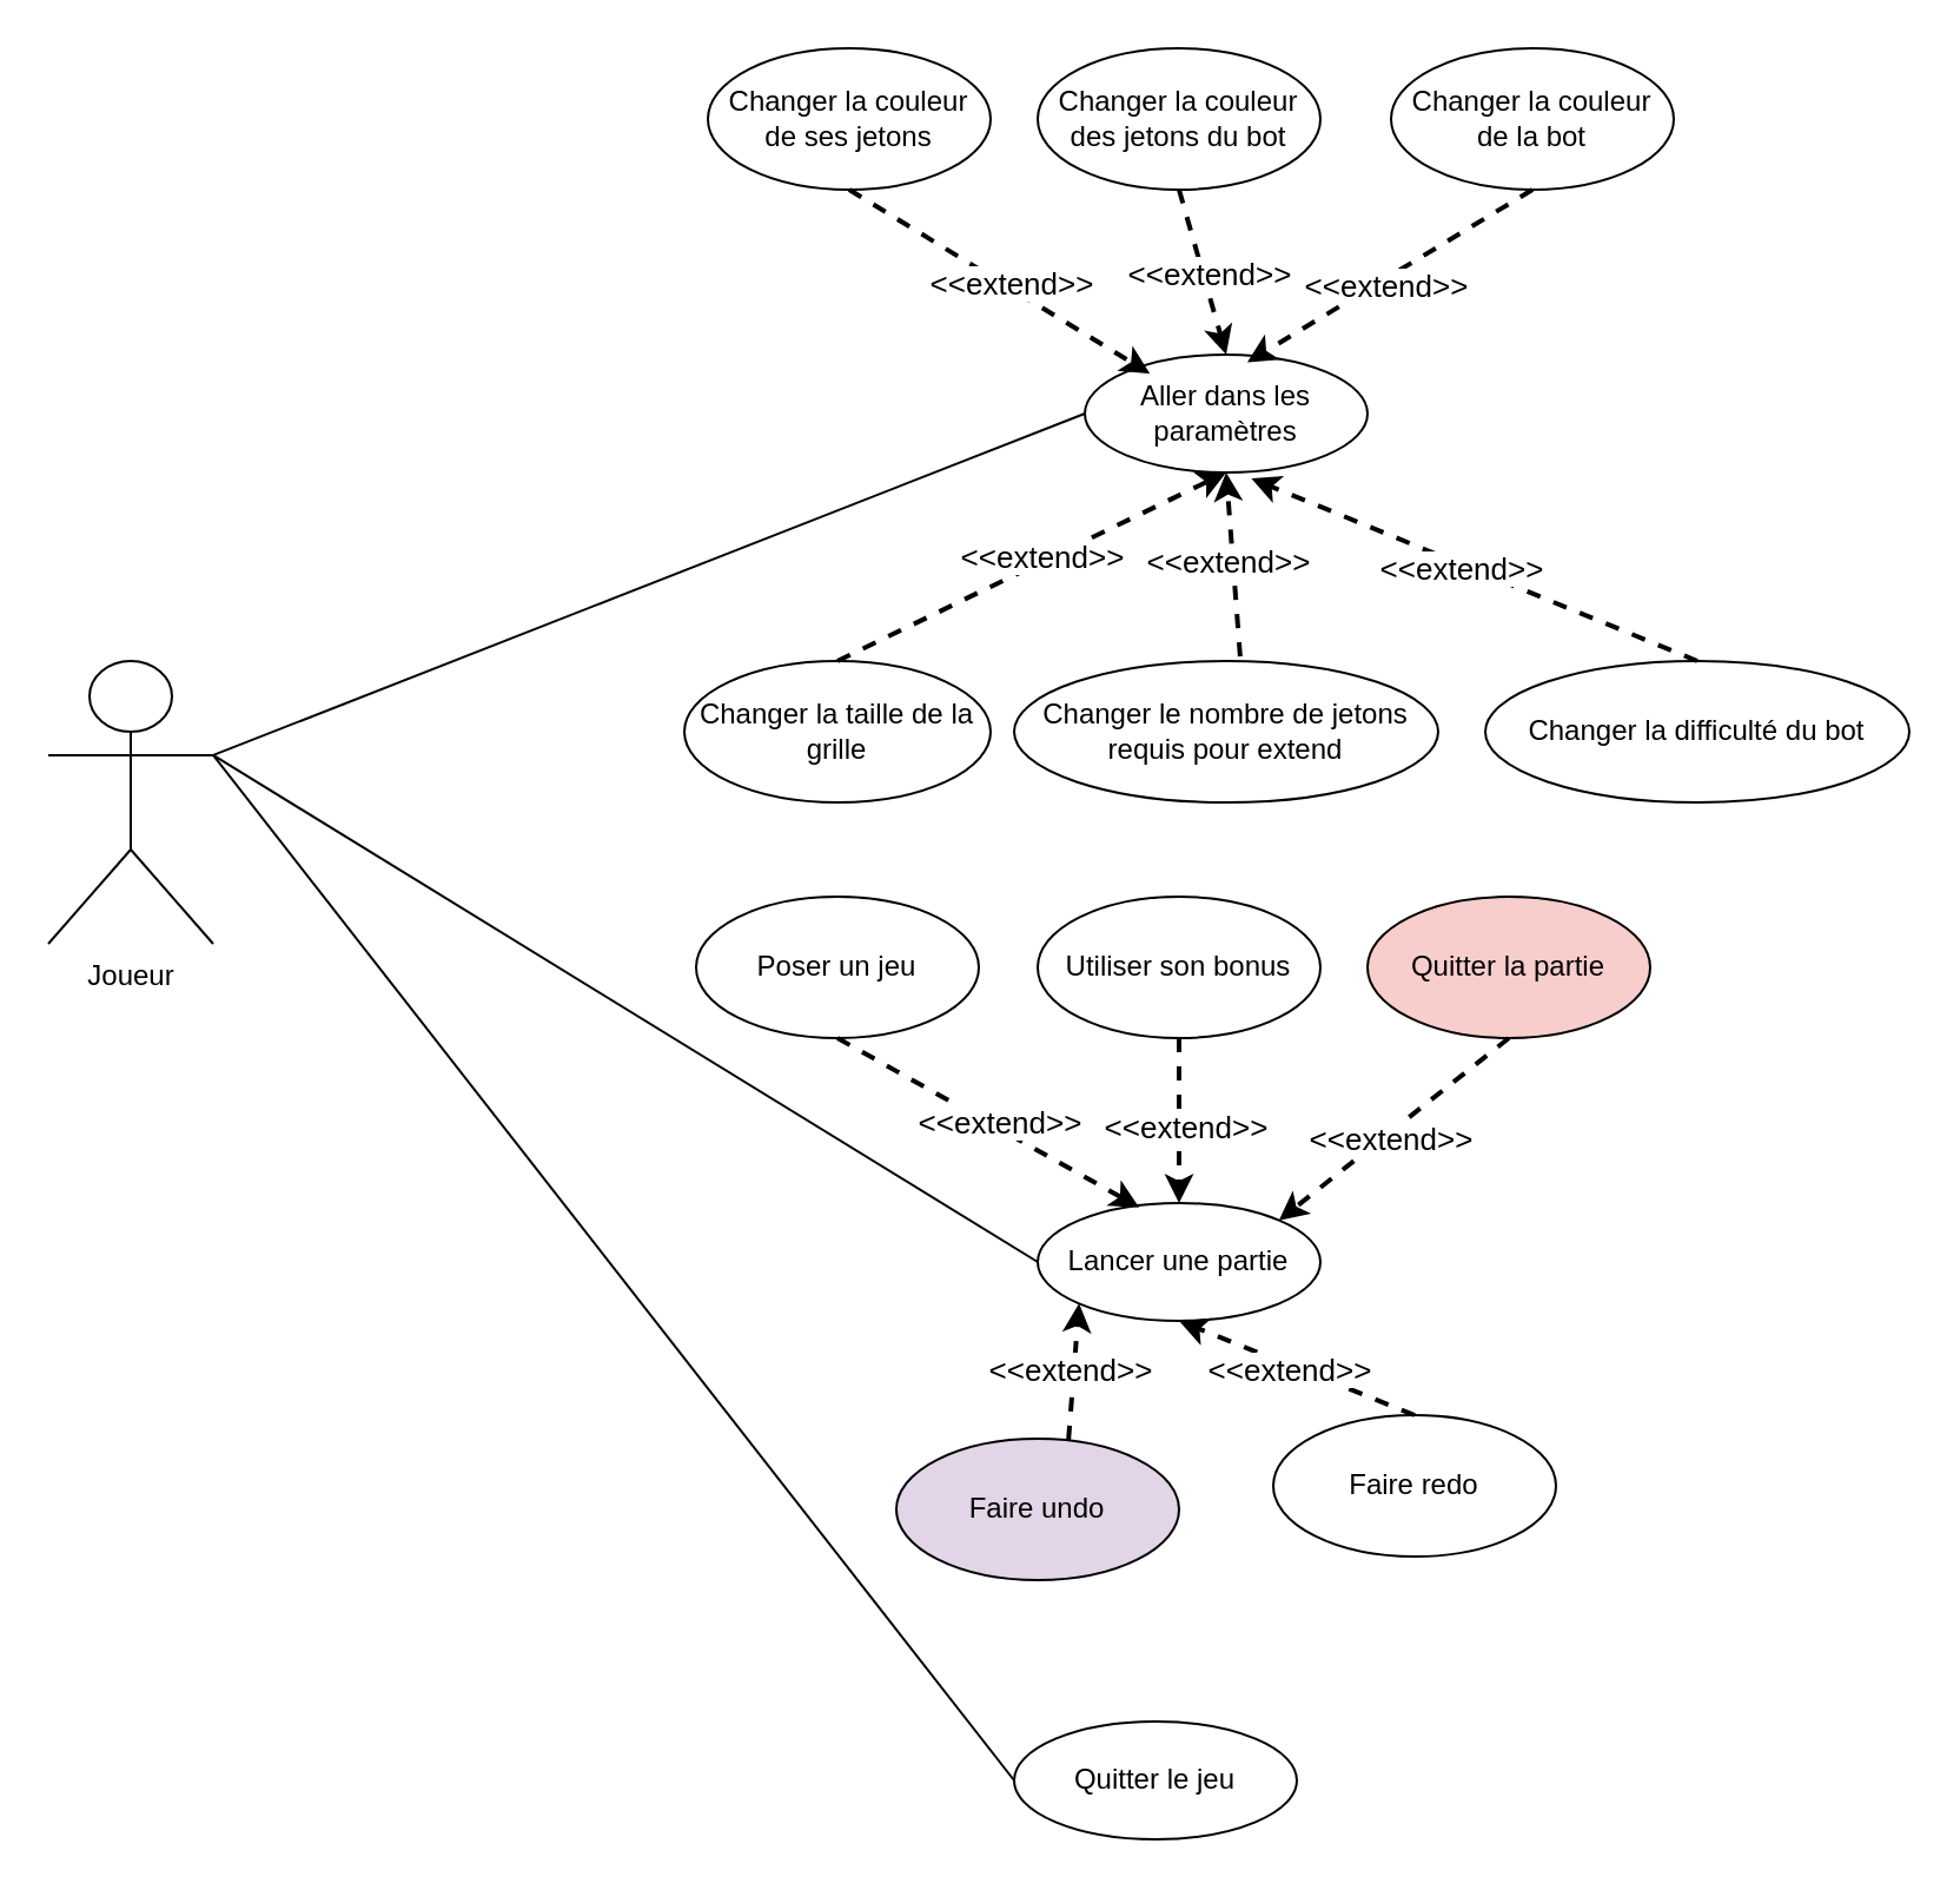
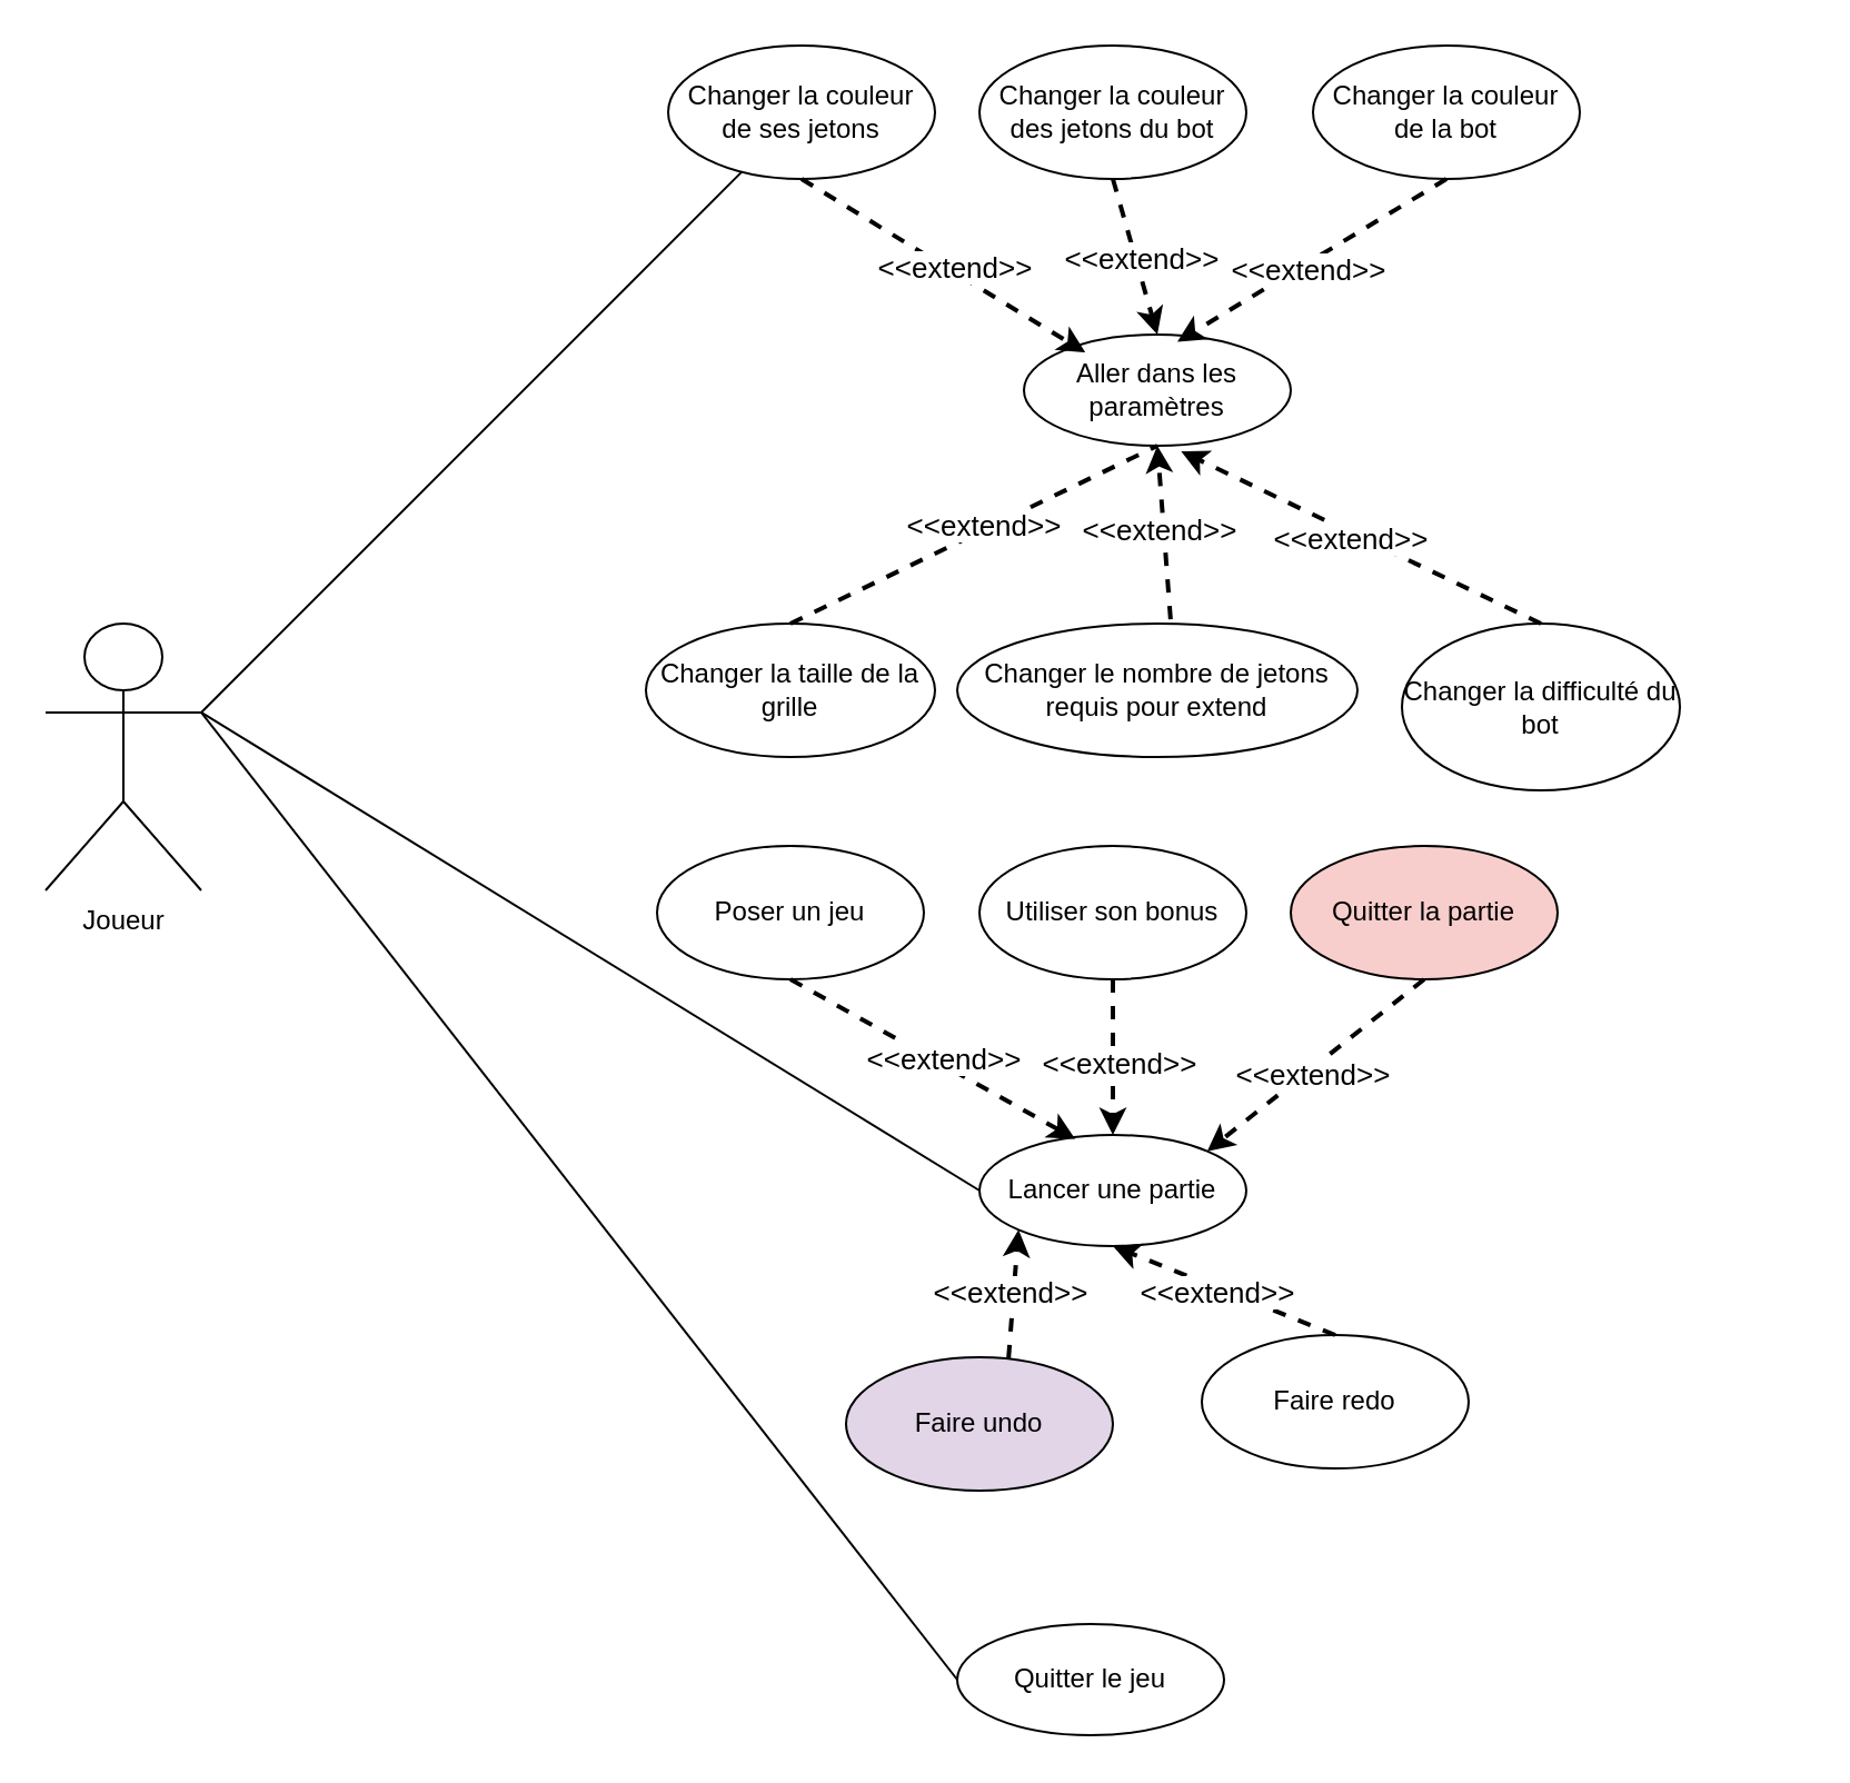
  <mxCell id="0" />
  <mxCell id="1" parent="0" />
  <mxCell id="2" style="rounded=0;orthogonalLoop=1;jettySize=auto;html=1;exitX=1;exitY=0.333;exitDx=0;exitDy=0;exitPerimeter=0;entryX=0;entryY=0.5;entryDx=0;entryDy=0;endArrow=none;endFill=0;" edge="1" parent="1" source="4" target="6"><mxGeometry relative="1" as="geometry" /></mxCell>
  <mxCell id="3" style="rounded=0;orthogonalLoop=1;jettySize=auto;html=1;exitX=1;exitY=0.333;exitDx=0;exitDy=0;exitPerimeter=0;entryX=0;entryY=0.5;entryDx=0;entryDy=0;endArrow=none;endFill=0;" edge="1" parent="1" source="4" target="41"><mxGeometry relative="1" as="geometry" /></mxCell>
  <mxCell id="4" value="Joueur" style="shape=umlActor;verticalLabelPosition=bottom;verticalAlign=top;html=1;outlineConnect=0;" vertex="1" parent="1"><mxGeometry x="20" y="280" width="70" height="120" as="geometry" /></mxCell>
  <mxCell id="5" value="&lt;div&gt;Aller dans les paramètres&lt;/div&gt;" style="ellipse;whiteSpace=wrap;html=1;" vertex="1" parent="1"><mxGeometry x="460" y="150" width="120" height="50" as="geometry" /></mxCell>
  <mxCell id="6" value="Lancer une partie" style="ellipse;whiteSpace=wrap;html=1;" vertex="1" parent="1"><mxGeometry x="440" y="510" width="120" height="50" as="geometry" /></mxCell>
  <mxCell id="7" value="Changer la taille de la grille" style="ellipse;whiteSpace=wrap;html=1;" vertex="1" parent="1"><mxGeometry x="290" y="280" width="130" height="60" as="geometry" /></mxCell>
  <mxCell id="8" value="Changer le nombre de jetons requis pour extend" style="ellipse;whiteSpace=wrap;html=1;" vertex="1" parent="1"><mxGeometry x="430" y="280" width="180" height="60" as="geometry" /></mxCell>
- <mxCell id="9" value="Changer la difficulté du bot" style="ellipse;whiteSpace=wrap;html=1;" vertex="1" parent="1"><mxGeometry x="630" y="280" width="180" height="60" as="geometry" /></mxCell>
- <mxCell id="10" value="" style="endArrow=classic;html=1;rounded=0;exitX=0.5;exitY=0;exitDx=0;exitDy=0;entryX=0.5;entryY=1;entryDx=0;entryDy=0;dashed=1;strokeWidth=2;" edge="1" parent="1" source="7" target="5"><mxGeometry width="50" height="50" relative="1" as="geometry"><mxPoint x="470" y="250" as="sourcePoint" /><mxPoint x="780" y="460" as="targetPoint" /></mxGeometry></mxCell>
+ <mxCell id="9" value="Changer la difficulté du bot" style="ellipse;whiteSpace=wrap;html=1;" vertex="1" parent="1"><mxGeometry x="630" y="280" width="125" height="75" as="geometry" /></mxCell>
+ <mxCell id="10" value="" style="endArrow=none;html=1;rounded=0;exitX=0.5;exitY=0;exitDx=0;exitDy=0;entryX=0.5;entryY=1;entryDx=0;entryDy=0;dashed=1;strokeWidth=2;" edge="1" parent="1" source="7" target="5"><mxGeometry width="50" height="50" relative="1" as="geometry"><mxPoint x="470" y="250" as="sourcePoint" /><mxPoint x="780" y="460" as="targetPoint" /></mxGeometry></mxCell>
  <mxCell id="11" value="&lt;font style=&quot;font-size: 13px;&quot;&gt;&amp;lt;&amp;lt;extend&amp;gt;&amp;gt;&lt;/font&gt;" style="edgeLabel;html=1;align=center;verticalAlign=middle;resizable=0;points=[];" vertex="1" connectable="0" parent="10"><mxGeometry x="0.053" y="2" relative="1" as="geometry"><mxPoint as="offset" /></mxGeometry></mxCell>
  <mxCell id="12" value="" style="endArrow=classic;html=1;rounded=0;exitX=0.533;exitY=-0.033;exitDx=0;exitDy=0;entryX=0.5;entryY=1;entryDx=0;entryDy=0;dashed=1;strokeWidth=2;exitPerimeter=0;" edge="1" parent="1" source="8" target="5"><mxGeometry width="50" height="50" relative="1" as="geometry"><mxPoint x="365" y="290" as="sourcePoint" /><mxPoint x="530" y="200" as="targetPoint" /></mxGeometry></mxCell>
  <mxCell id="13" value="&lt;font style=&quot;font-size: 13px;&quot;&gt;&amp;lt;&amp;lt;extend&amp;gt;&amp;gt;&lt;/font&gt;" style="edgeLabel;html=1;align=center;verticalAlign=middle;resizable=0;points=[];" vertex="1" connectable="0" parent="12"><mxGeometry x="0.053" y="2" relative="1" as="geometry"><mxPoint as="offset" /></mxGeometry></mxCell>
  <mxCell id="14" value="" style="endArrow=classic;html=1;rounded=0;exitX=0.5;exitY=0;exitDx=0;exitDy=0;entryX=0.589;entryY=1.05;entryDx=0;entryDy=0;dashed=1;strokeWidth=2;entryPerimeter=0;" edge="1" parent="1" source="9" target="5"><mxGeometry width="50" height="50" relative="1" as="geometry"><mxPoint x="375" y="300" as="sourcePoint" /><mxPoint x="540" y="210" as="targetPoint" /></mxGeometry></mxCell>
  <mxCell id="15" value="&lt;font style=&quot;font-size: 13px;&quot;&gt;&amp;lt;&amp;lt;extend&amp;gt;&amp;gt;&lt;/font&gt;" style="edgeLabel;html=1;align=center;verticalAlign=middle;resizable=0;points=[];" vertex="1" connectable="0" parent="14"><mxGeometry x="0.053" y="2" relative="1" as="geometry"><mxPoint as="offset" /></mxGeometry></mxCell>
  <mxCell id="16" value="Changer la couleur de ses jetons" style="ellipse;whiteSpace=wrap;html=1;" vertex="1" parent="1"><mxGeometry x="300" y="20" width="120" height="60" as="geometry" /></mxCell>
  <mxCell id="17" value="Changer la couleur des jetons du bot" style="ellipse;whiteSpace=wrap;html=1;" vertex="1" parent="1"><mxGeometry x="440" y="20" width="120" height="60" as="geometry" /></mxCell>
  <mxCell id="18" value="Changer la couleur de la bot" style="ellipse;whiteSpace=wrap;html=1;" vertex="1" parent="1"><mxGeometry x="590" y="20" width="120" height="60" as="geometry" /></mxCell>
  <mxCell id="19" value="" style="endArrow=classic;html=1;rounded=0;exitX=0.5;exitY=1;exitDx=0;exitDy=0;entryX=0.23;entryY=0.161;entryDx=0;entryDy=0;dashed=1;strokeWidth=2;entryPerimeter=0;" edge="1" parent="1" source="16" target="5"><mxGeometry width="50" height="50" relative="1" as="geometry"><mxPoint x="365" y="290" as="sourcePoint" /><mxPoint x="520" y="210" as="targetPoint" /></mxGeometry></mxCell>
  <mxCell id="20" value="&lt;font style=&quot;font-size: 13px;&quot;&gt;&amp;lt;&amp;lt;extend&amp;gt;&amp;gt;&lt;/font&gt;" style="edgeLabel;html=1;align=center;verticalAlign=middle;resizable=0;points=[];" vertex="1" connectable="0" parent="19"><mxGeometry x="0.053" y="2" relative="1" as="geometry"><mxPoint as="offset" /></mxGeometry></mxCell>
  <mxCell id="21" value="" style="endArrow=classic;html=1;rounded=0;exitX=0.5;exitY=1;exitDx=0;exitDy=0;dashed=1;strokeWidth=2;entryX=0.5;entryY=0;entryDx=0;entryDy=0;" edge="1" parent="1" source="17" target="5"><mxGeometry width="50" height="50" relative="1" as="geometry"><mxPoint x="375" y="300" as="sourcePoint" /><mxPoint x="520" y="160" as="targetPoint" /></mxGeometry></mxCell>
  <mxCell id="22" value="&lt;font style=&quot;font-size: 13px;&quot;&gt;&amp;lt;&amp;lt;extend&amp;gt;&amp;gt;&lt;/font&gt;" style="edgeLabel;html=1;align=center;verticalAlign=middle;resizable=0;points=[];" vertex="1" connectable="0" parent="21"><mxGeometry x="0.053" y="2" relative="1" as="geometry"><mxPoint as="offset" /></mxGeometry></mxCell>
  <mxCell id="23" value="" style="endArrow=classic;html=1;rounded=0;exitX=0.5;exitY=1;exitDx=0;exitDy=0;dashed=1;strokeWidth=2;entryX=0.575;entryY=0.064;entryDx=0;entryDy=0;entryPerimeter=0;" edge="1" parent="1" source="18" target="5"><mxGeometry width="50" height="50" relative="1" as="geometry"><mxPoint x="510" y="90" as="sourcePoint" /><mxPoint x="530" y="170" as="targetPoint" /></mxGeometry></mxCell>
  <mxCell id="24" value="&lt;font style=&quot;font-size: 13px;&quot;&gt;&amp;lt;&amp;lt;extend&amp;gt;&amp;gt;&lt;/font&gt;" style="edgeLabel;html=1;align=center;verticalAlign=middle;resizable=0;points=[];" vertex="1" connectable="0" parent="23"><mxGeometry x="0.053" y="2" relative="1" as="geometry"><mxPoint as="offset" /></mxGeometry></mxCell>
- <mxCell id="25" value="" style="endArrow=none;html=1;rounded=0;exitX=1;exitY=0.333;exitDx=0;exitDy=0;exitPerimeter=0;entryX=0;entryY=0.5;entryDx=0;entryDy=0;" edge="1" parent="1" source="4" target="5"><mxGeometry width="50" height="50" relative="1" as="geometry"><mxPoint x="660" y="400" as="sourcePoint" /><mxPoint x="710" y="350" as="targetPoint" /></mxGeometry></mxCell>
+ <mxCell id="25" value="" style="endArrow=none;html=1;rounded=0;exitX=1;exitY=0.333;exitDx=0;exitDy=0;exitPerimeter=0;" edge="1" parent="1" source="4" target="16"><mxGeometry width="50" height="50" relative="1" as="geometry"><mxPoint x="660" y="400" as="sourcePoint" /><mxPoint x="710" y="350" as="targetPoint" /></mxGeometry></mxCell>
  <mxCell id="26" value="Poser un jeu" style="ellipse;whiteSpace=wrap;html=1;" vertex="1" parent="1"><mxGeometry x="295" y="380" width="120" height="60" as="geometry" /></mxCell>
  <mxCell id="27" value="Utiliser son bonus" style="ellipse;whiteSpace=wrap;html=1;" vertex="1" parent="1"><mxGeometry x="440" y="380" width="120" height="60" as="geometry" /></mxCell>
  <mxCell id="28" value="Quitter la partie" style="ellipse;whiteSpace=wrap;html=1;fillColor=#f8cecc;" vertex="1" parent="1"><mxGeometry x="580" y="380" width="120" height="60" as="geometry" /></mxCell>
  <mxCell id="29" value="Faire undo" style="ellipse;whiteSpace=wrap;html=1;fillColor=#e1d5e7;" vertex="1" parent="1"><mxGeometry x="380" y="610" width="120" height="60" as="geometry" /></mxCell>
  <mxCell id="30" value="Faire redo" style="ellipse;whiteSpace=wrap;html=1;" vertex="1" parent="1"><mxGeometry x="540" y="600" width="120" height="60" as="geometry" /></mxCell>
  <mxCell id="31" value="" style="endArrow=classic;html=1;rounded=0;exitX=0.5;exitY=1;exitDx=0;exitDy=0;entryX=0.359;entryY=0.037;entryDx=0;entryDy=0;dashed=1;strokeWidth=2;entryPerimeter=0;" edge="1" parent="1" source="26" target="6"><mxGeometry width="50" height="50" relative="1" as="geometry"><mxPoint x="365" y="290" as="sourcePoint" /><mxPoint x="530" y="210" as="targetPoint" /></mxGeometry></mxCell>
  <mxCell id="32" value="&lt;font style=&quot;font-size: 13px;&quot;&gt;&amp;lt;&amp;lt;extend&amp;gt;&amp;gt;&lt;/font&gt;" style="edgeLabel;html=1;align=center;verticalAlign=middle;resizable=0;points=[];" vertex="1" connectable="0" parent="31"><mxGeometry x="0.053" y="2" relative="1" as="geometry"><mxPoint as="offset" /></mxGeometry></mxCell>
  <mxCell id="33" value="" style="endArrow=classic;html=1;rounded=0;exitX=0.5;exitY=1;exitDx=0;exitDy=0;entryX=0.5;entryY=0;entryDx=0;entryDy=0;dashed=1;strokeWidth=2;" edge="1" parent="1" source="27" target="6"><mxGeometry width="50" height="50" relative="1" as="geometry"><mxPoint x="365" y="450" as="sourcePoint" /><mxPoint x="510" y="520" as="targetPoint" /></mxGeometry></mxCell>
  <mxCell id="34" value="&lt;font style=&quot;font-size: 13px;&quot;&gt;&amp;lt;&amp;lt;extend&amp;gt;&amp;gt;&lt;/font&gt;" style="edgeLabel;html=1;align=center;verticalAlign=middle;resizable=0;points=[];" vertex="1" connectable="0" parent="33"><mxGeometry x="0.053" y="2" relative="1" as="geometry"><mxPoint as="offset" /></mxGeometry></mxCell>
  <mxCell id="35" value="" style="endArrow=classic;html=1;rounded=0;exitX=0.5;exitY=1;exitDx=0;exitDy=0;entryX=1;entryY=0;entryDx=0;entryDy=0;dashed=1;strokeWidth=2;" edge="1" parent="1" source="28" target="6"><mxGeometry width="50" height="50" relative="1" as="geometry"><mxPoint x="375" y="460" as="sourcePoint" /><mxPoint x="520" y="530" as="targetPoint" /></mxGeometry></mxCell>
  <mxCell id="36" value="&lt;font style=&quot;font-size: 13px;&quot;&gt;&amp;lt;&amp;lt;extend&amp;gt;&amp;gt;&lt;/font&gt;" style="edgeLabel;html=1;align=center;verticalAlign=middle;resizable=0;points=[];" vertex="1" connectable="0" parent="35"><mxGeometry x="0.053" y="2" relative="1" as="geometry"><mxPoint as="offset" /></mxGeometry></mxCell>
  <mxCell id="37" value="" style="endArrow=classic;html=1;rounded=0;exitX=0.609;exitY=0.007;exitDx=0;exitDy=0;entryX=0;entryY=1;entryDx=0;entryDy=0;dashed=1;strokeWidth=2;exitPerimeter=0;" edge="1" parent="1" source="29" target="6"><mxGeometry width="50" height="50" relative="1" as="geometry"><mxPoint x="385" y="470" as="sourcePoint" /><mxPoint x="530" y="540" as="targetPoint" /></mxGeometry></mxCell>
  <mxCell id="38" value="&lt;font style=&quot;font-size: 13px;&quot;&gt;&amp;lt;&amp;lt;extend&amp;gt;&amp;gt;&lt;/font&gt;" style="edgeLabel;html=1;align=center;verticalAlign=middle;resizable=0;points=[];" vertex="1" connectable="0" parent="37"><mxGeometry x="0.053" y="2" relative="1" as="geometry"><mxPoint as="offset" /></mxGeometry></mxCell>
  <mxCell id="39" value="" style="endArrow=classic;html=1;rounded=0;exitX=0.5;exitY=0;exitDx=0;exitDy=0;entryX=0.5;entryY=1;entryDx=0;entryDy=0;dashed=1;strokeWidth=2;" edge="1" parent="1" source="30" target="6"><mxGeometry width="50" height="50" relative="1" as="geometry"><mxPoint x="395" y="480" as="sourcePoint" /><mxPoint x="540" y="550" as="targetPoint" /></mxGeometry></mxCell>
  <mxCell id="40" value="&lt;font style=&quot;font-size: 13px;&quot;&gt;&amp;lt;&amp;lt;extend&amp;gt;&amp;gt;&lt;/font&gt;" style="edgeLabel;html=1;align=center;verticalAlign=middle;resizable=0;points=[];" vertex="1" connectable="0" parent="39"><mxGeometry x="0.053" y="2" relative="1" as="geometry"><mxPoint as="offset" /></mxGeometry></mxCell>
  <mxCell id="41" value="Quitter le jeu" style="ellipse;whiteSpace=wrap;html=1;" vertex="1" parent="1"><mxGeometry x="430" y="730" width="120" height="50" as="geometry" /></mxCell>
